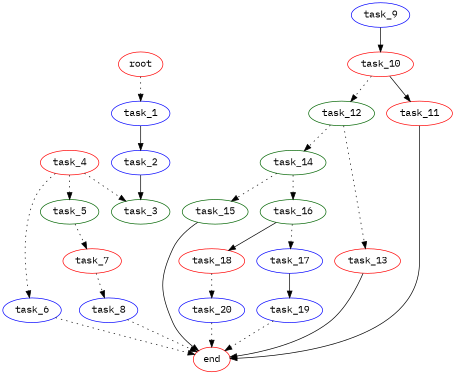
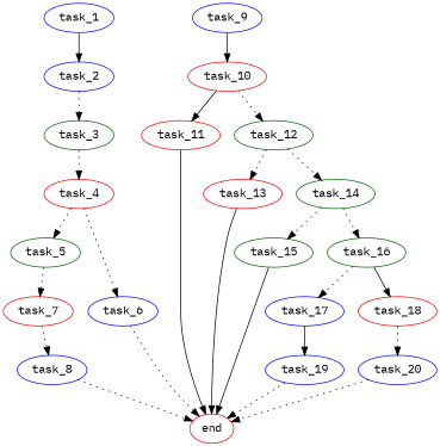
  digraph {
    fontname="IBM Plex Mono"
    node [color=blue fontname="IBM Plex Mono"]
    edge [fontname="IBM Plex Mono" style=dotted]
    task_1
-   root [color=red]
    task_2
    task_3 [color=darkgreen]
    task_4 [color=red]
    task_5 [color=darkgreen]
    task_6
    task_7 [color=red]
    end [color=red]
    task_8
    task_9
    task_10 [color=red]
    task_11 [color=red]
    task_12 [color=darkgreen]
    task_13 [color=red]
    task_14 [color=darkgreen]
    task_15 [color=darkgreen]
    task_16 [color=darkgreen]
    task_17
    task_18 [color=red]
    task_19
    task_20
    task_1 -> task_2 [style=solid]
-   root -> task_1
-   task_2 -> task_3 [style=solid]
-   task_4 -> task_3
+   task_2 -> task_3
+   task_3 -> task_4
    task_4 -> task_5
    task_4 -> task_6
    task_5 -> task_7
    task_6 -> end
    task_7 -> task_8
    task_8 -> end
    task_9 -> task_10 [style=solid]
    task_10 -> task_11 [style=solid]
    task_10 -> task_12
    task_11 -> end [style=solid]
    task_12 -> task_13
    task_12 -> task_14
    task_13 -> end [style=solid]
    task_14 -> task_15
    task_14 -> task_16
    task_15 -> end [style=solid]
    task_16 -> task_17
    task_16 -> task_18 [style=solid]
    task_17 -> task_19 [style=solid]
    task_18 -> task_20
    task_19 -> end
    task_20 -> end
  }
